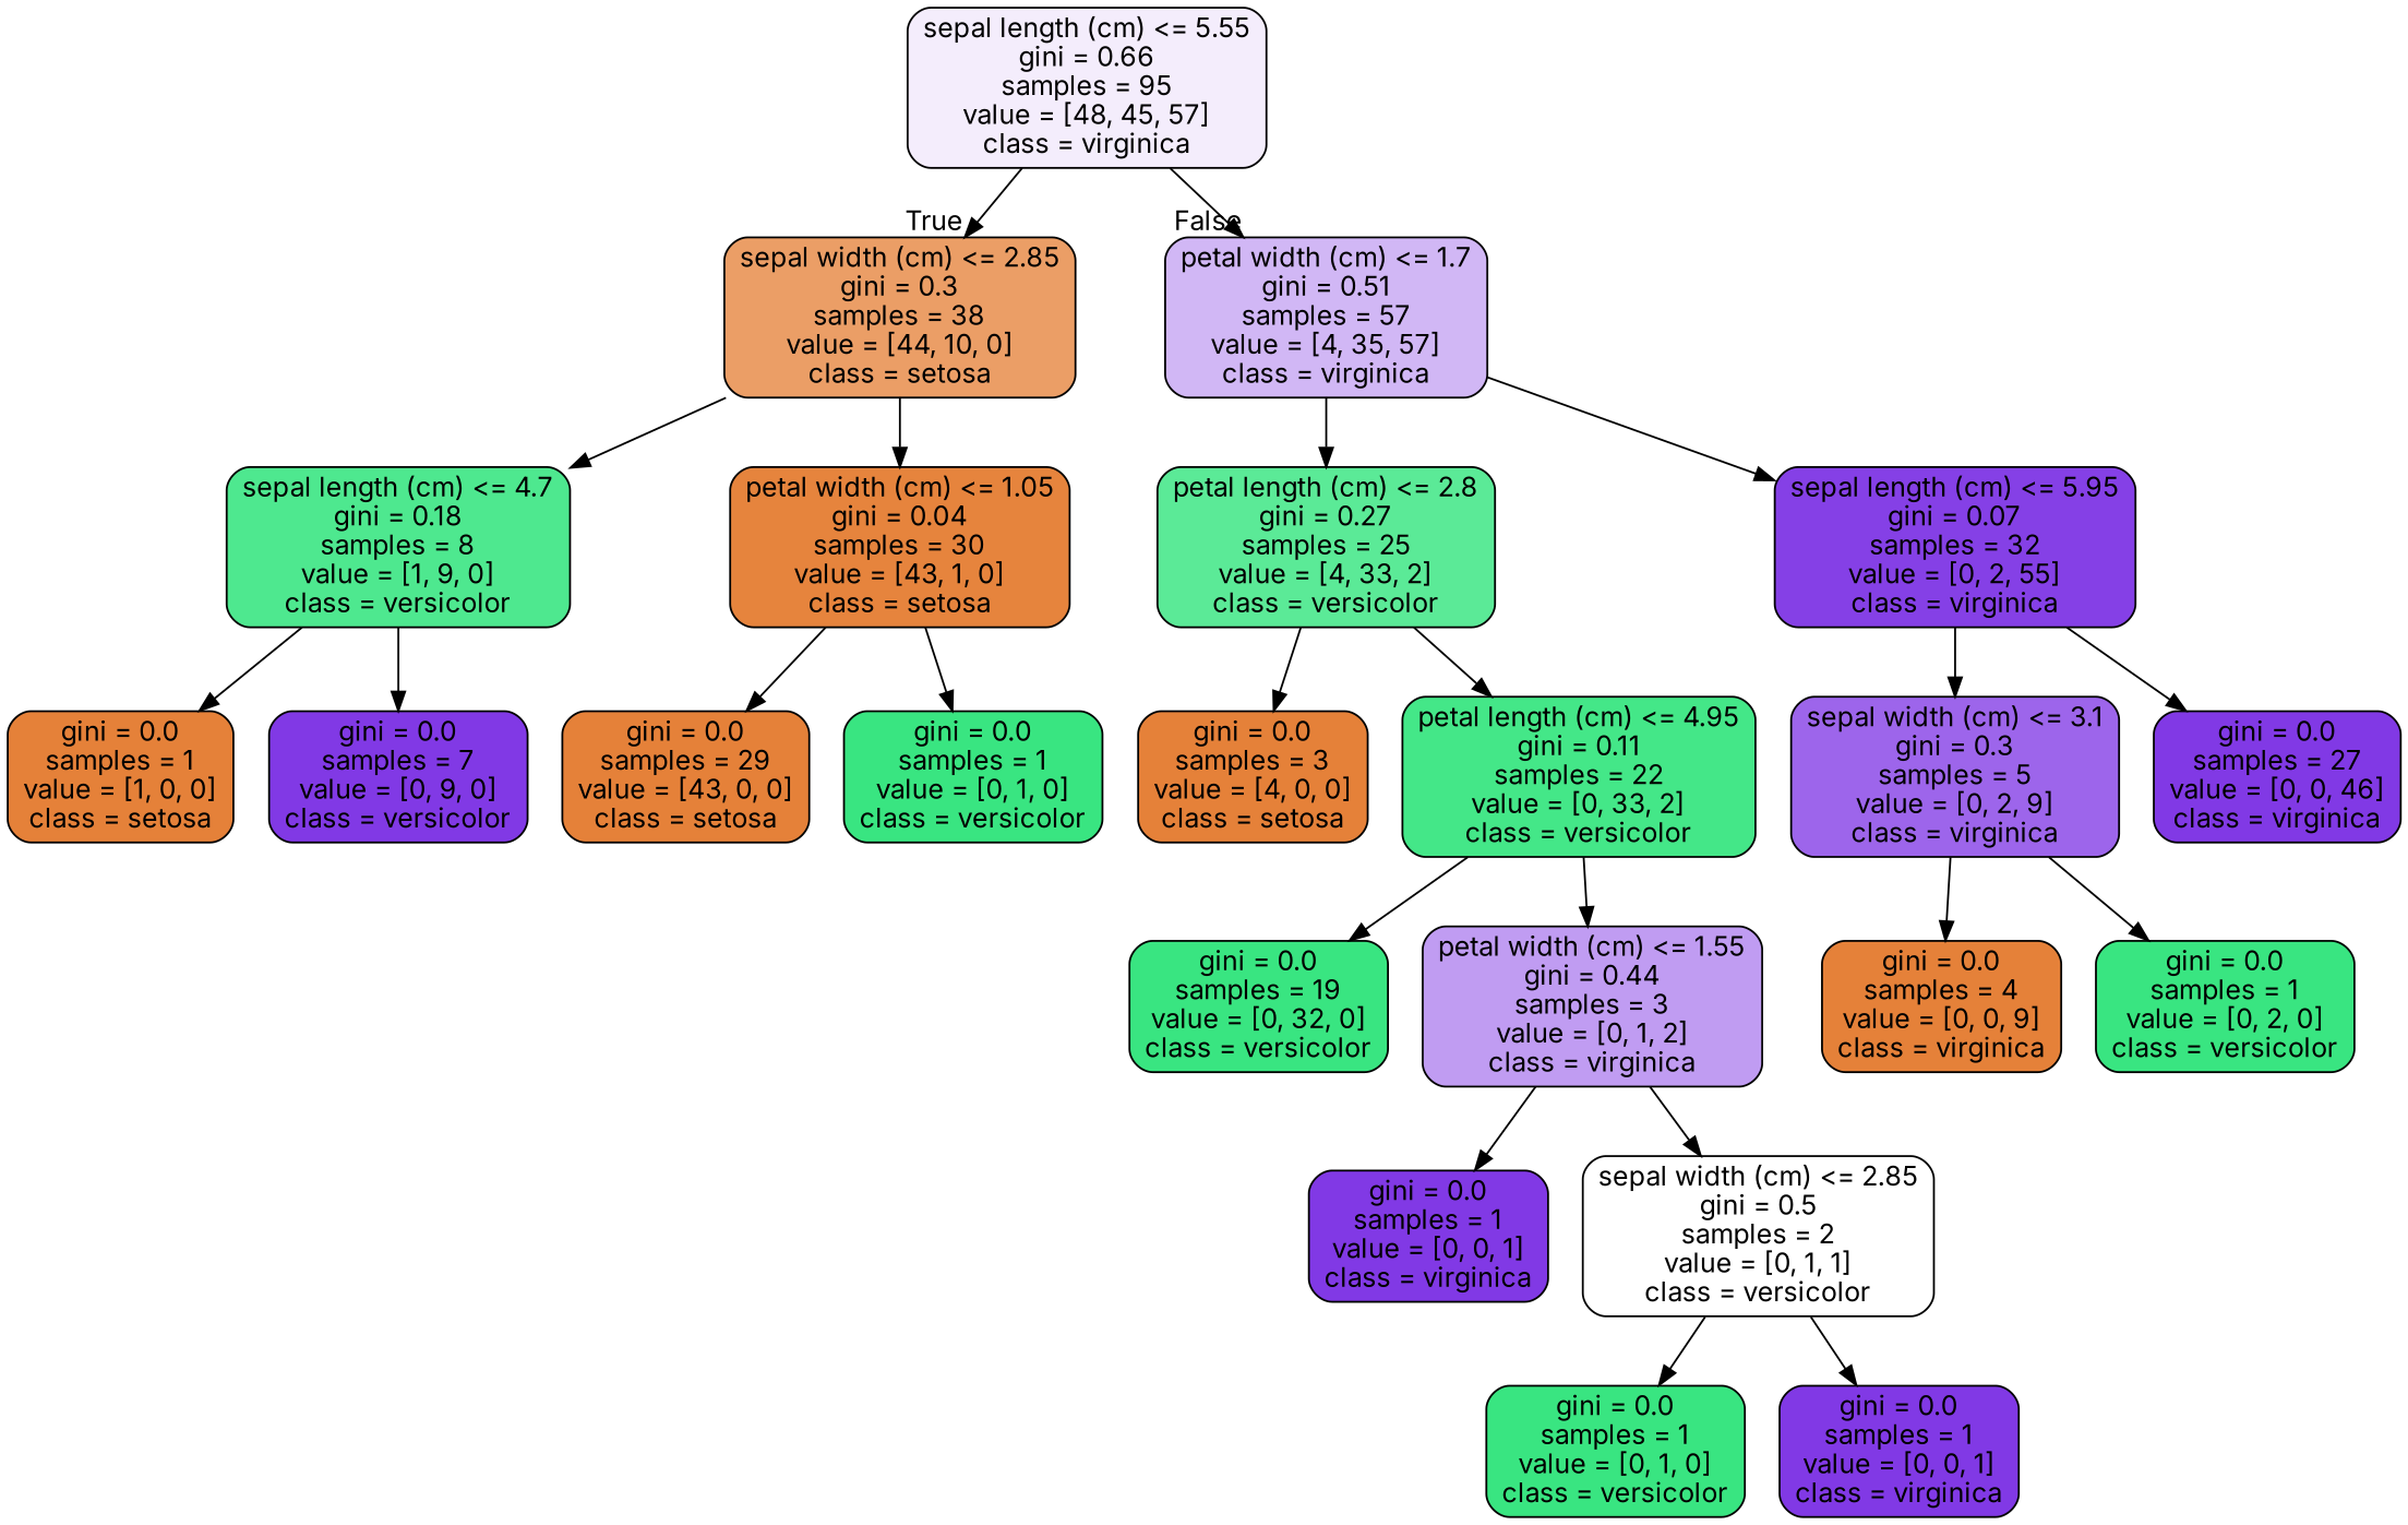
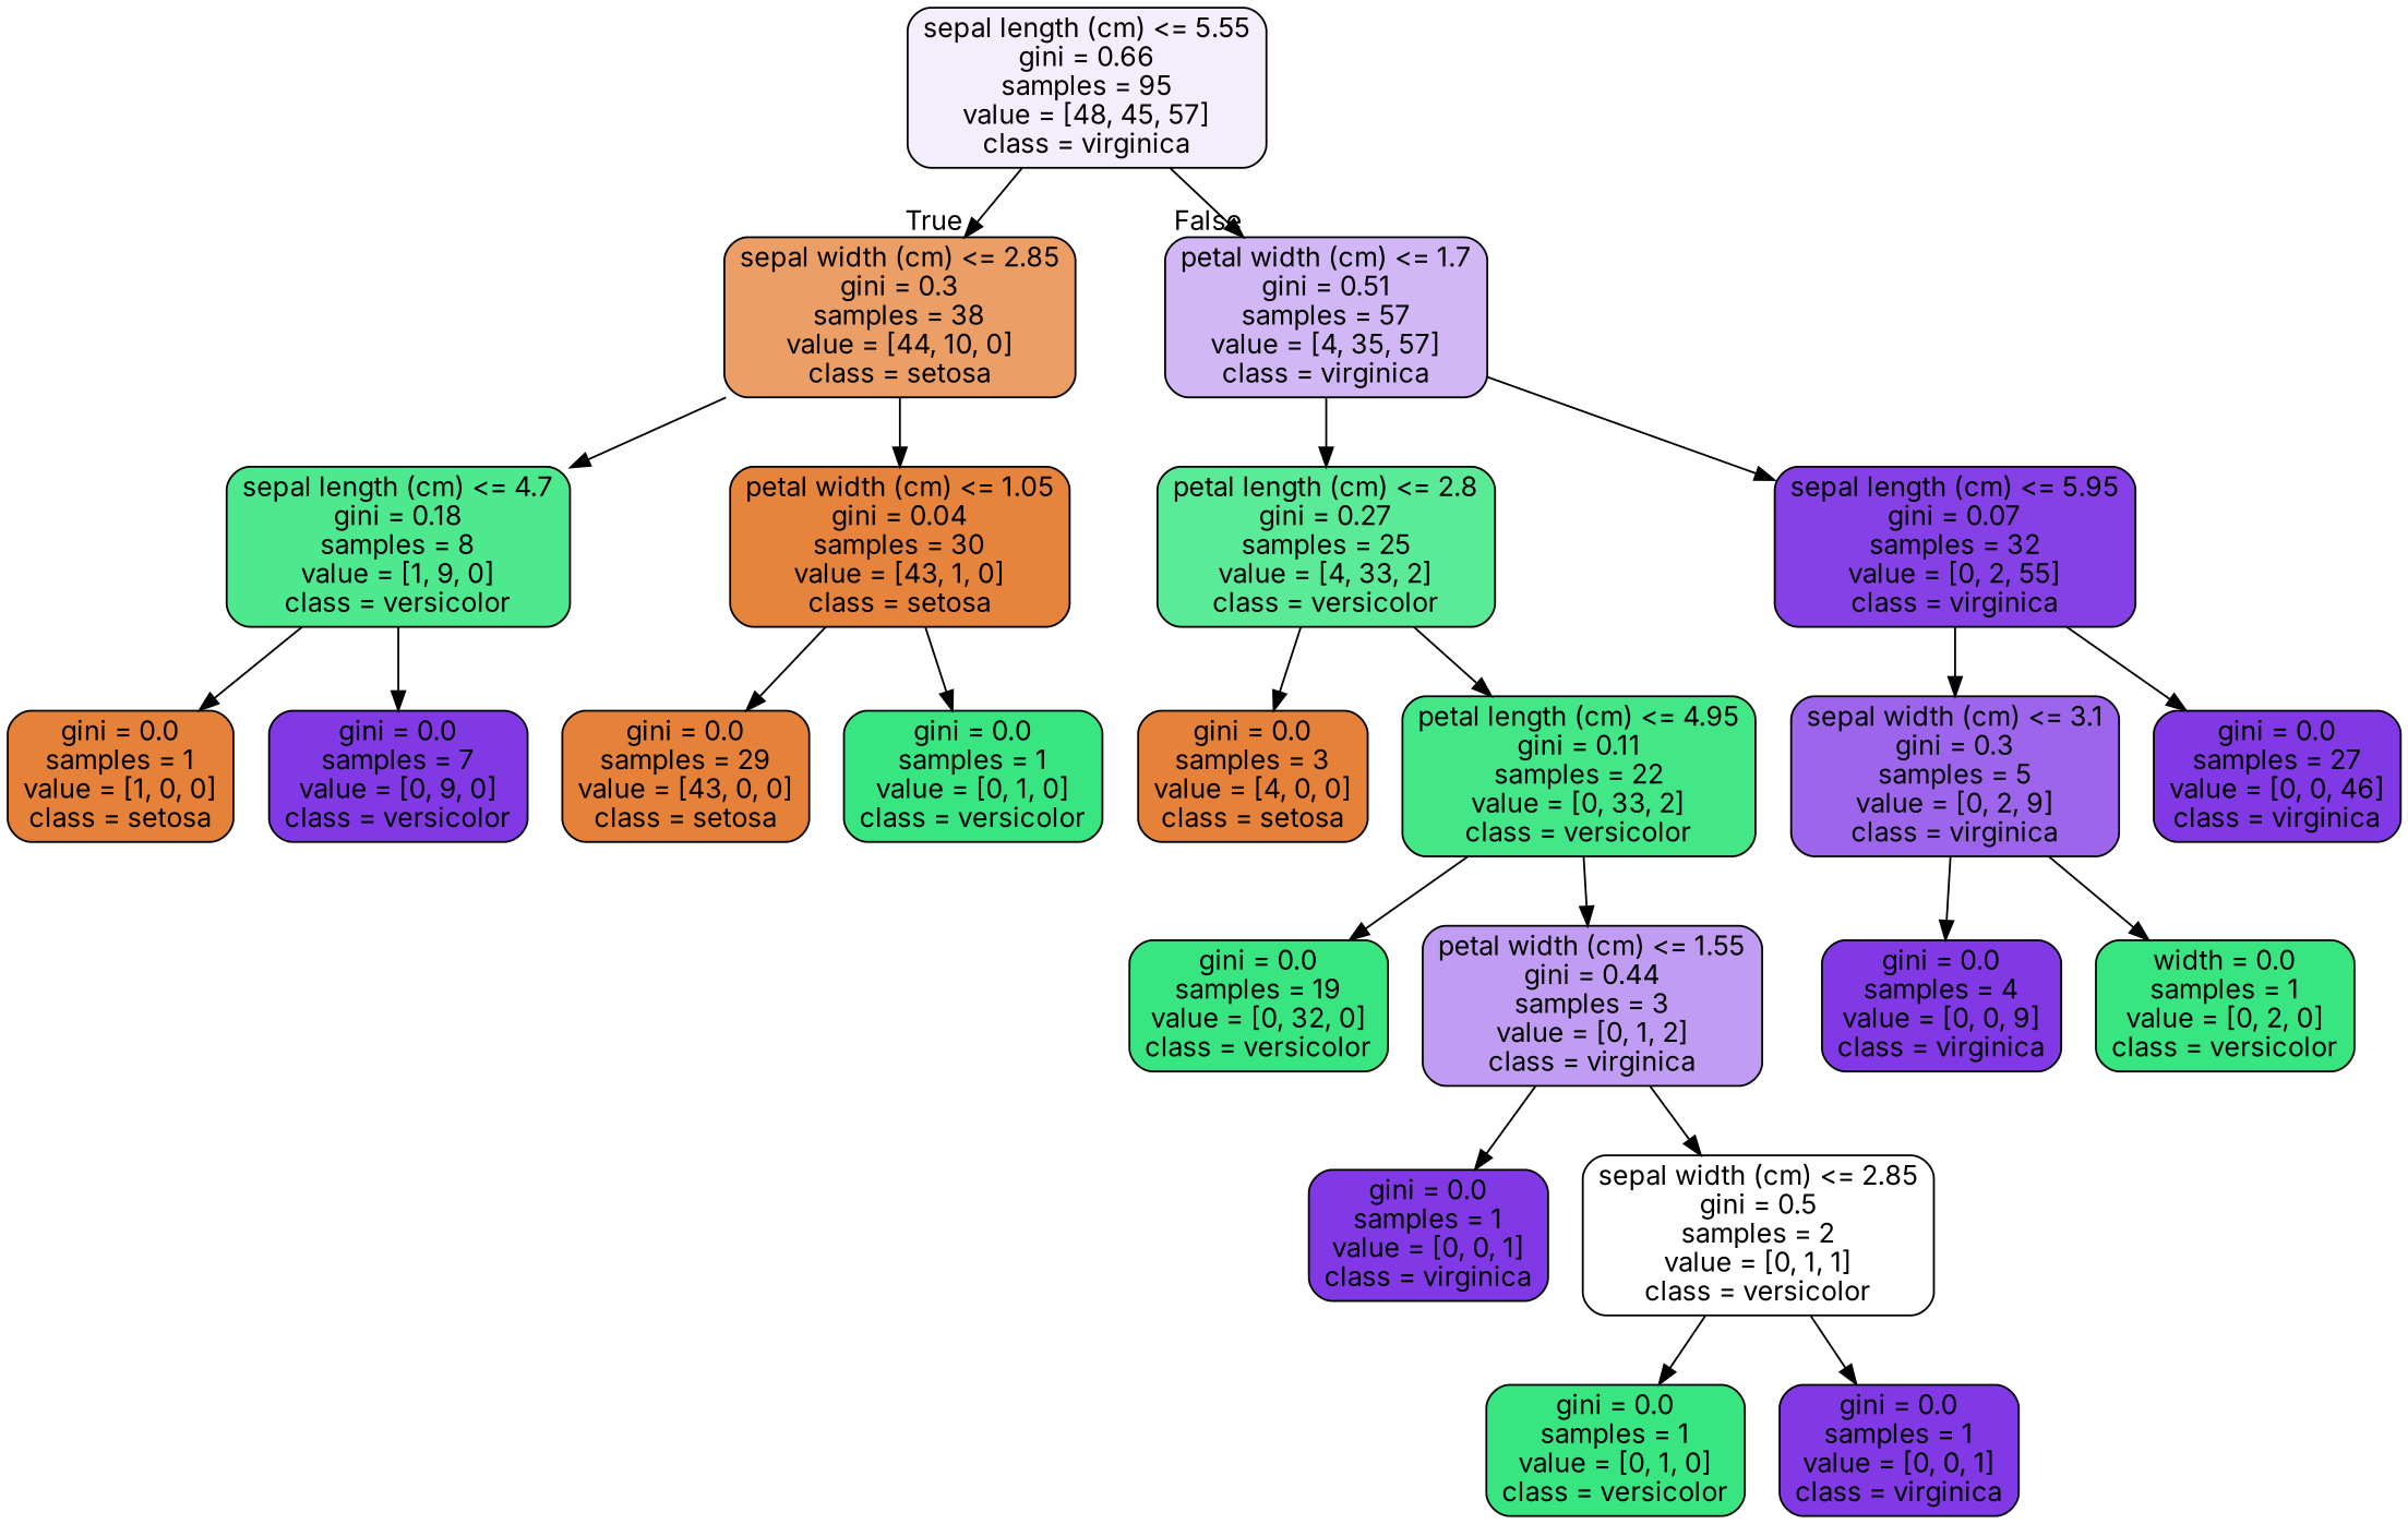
  digraph {
    fontname=Inter
    node [color=black fillcolor="#8139e5ff" fontname=Inter shape=box style="filled, rounded"]
    edge [fontname=Inter]
    n1 [fillcolor="#8139e516" label="sepal length (cm) <= 5.55\ngini = 0.66\nsamples = 95\nvalue = [48, 45, 57]\nclass = virginica"]
    n2 [fillcolor="#e58139c5" label="sepal width (cm) <= 2.85\ngini = 0.3\nsamples = 38\nvalue = [44, 10, 0]\nclass = setosa"]
    n3 [fillcolor="#8139e55c" label="petal width (cm) <= 1.7\ngini = 0.51\nsamples = 57\nvalue = [4, 35, 57]\nclass = virginica"]
    n4 [fillcolor="#39e581e3" label="sepal length (cm) <= 4.7\ngini = 0.18\nsamples = 8\nvalue = [1, 9, 0]\nclass = versicolor"]
    n5 [fillcolor="#e58139f9" label="petal width (cm) <= 1.05\ngini = 0.04\nsamples = 30\nvalue = [43, 1, 0]\nclass = setosa"]
    n6 [fillcolor="#39e581d3" label="petal length (cm) <= 2.8\ngini = 0.27\nsamples = 25\nvalue = [4, 33, 2]\nclass = versicolor"]
    n7 [fillcolor="#8139e5f6" label="sepal length (cm) <= 5.95\ngini = 0.07\nsamples = 32\nvalue = [0, 2, 55]\nclass = virginica"]
    n8 [fillcolor="#e58139ff" label="gini = 0.0\nsamples = 1\nvalue = [1, 0, 0]\nclass = setosa"]
    n9 [label="gini = 0.0\nsamples = 7\nvalue = [0, 9, 0]\nclass = versicolor"]
    n10 [fillcolor="#e58139ff" label="gini = 0.0\nsamples = 29\nvalue = [43, 0, 0]\nclass = setosa"]
    n11 [fillcolor="#39e581ff" label="gini = 0.0\nsamples = 1\nvalue = [0, 1, 0]\nclass = versicolor"]
    n12 [fillcolor="#e58139ff" label="gini = 0.0\nsamples = 3\nvalue = [4, 0, 0]\nclass = setosa"]
    n13 [fillcolor="#39e581f0" label="petal length (cm) <= 4.95\ngini = 0.11\nsamples = 22\nvalue = [0, 33, 2]\nclass = versicolor"]
    n14 [fillcolor="#8139e5c6" label="sepal width (cm) <= 3.1\ngini = 0.3\nsamples = 5\nvalue = [0, 2, 9]\nclass = virginica"]
    n15 [label="gini = 0.0\nsamples = 27\nvalue = [0, 0, 46]\nclass = virginica"]
    n16 [fillcolor="#39e581ff" label="gini = 0.0\nsamples = 19\nvalue = [0, 32, 0]\nclass = versicolor"]
    n17 [fillcolor="#8139e57f" label="petal width (cm) <= 1.55\ngini = 0.44\nsamples = 3\nvalue = [0, 1, 2]\nclass = virginica"]
    n18 [label="gini = 0.0\nsamples = 1\nvalue = [0, 0, 1]\nclass = virginica"]
    n19 [fillcolor="#39e58100" label="sepal width (cm) <= 2.85\ngini = 0.5\nsamples = 2\nvalue = [0, 1, 1]\nclass = versicolor"]
    n20 [fillcolor="#39e581ff" label="gini = 0.0\nsamples = 1\nvalue = [0, 1, 0]\nclass = versicolor"]
    n21 [label="gini = 0.0\nsamples = 1\nvalue = [0, 0, 1]\nclass = virginica"]
-   n22 [fillcolor="#e58139ff" label="gini = 0.0\nsamples = 4\nvalue = [0, 0, 9]\nclass = virginica"]
-   n23 [fillcolor="#39e581ff" label="gini = 0.0\nsamples = 1\nvalue = [0, 2, 0]\nclass = versicolor"]
+   n22 [label="gini = 0.0\nsamples = 4\nvalue = [0, 0, 9]\nclass = virginica"]
+   n23 [fillcolor="#39e581ff" label="width = 0.0\nsamples = 1\nvalue = [0, 2, 0]\nclass = versicolor"]
    n1 -> n2 [headlabel=True labelangle=45 labeldistance=2.5]
    n1 -> n3 [headlabel=False labelangle=-45 labeldistance=2.5]
    n2 -> n4
    n2 -> n5
    n3 -> n6
    n3 -> n7
    n4 -> n8
    n4 -> n9
    n5 -> n10
    n5 -> n11
    n6 -> n12
    n6 -> n13
    n7 -> n14
    n7 -> n15
    n13 -> n16
    n13 -> n17
    n14 -> n22
    n14 -> n23
    n17 -> n18
    n17 -> n19
    n19 -> n20
    n19 -> n21
  }
